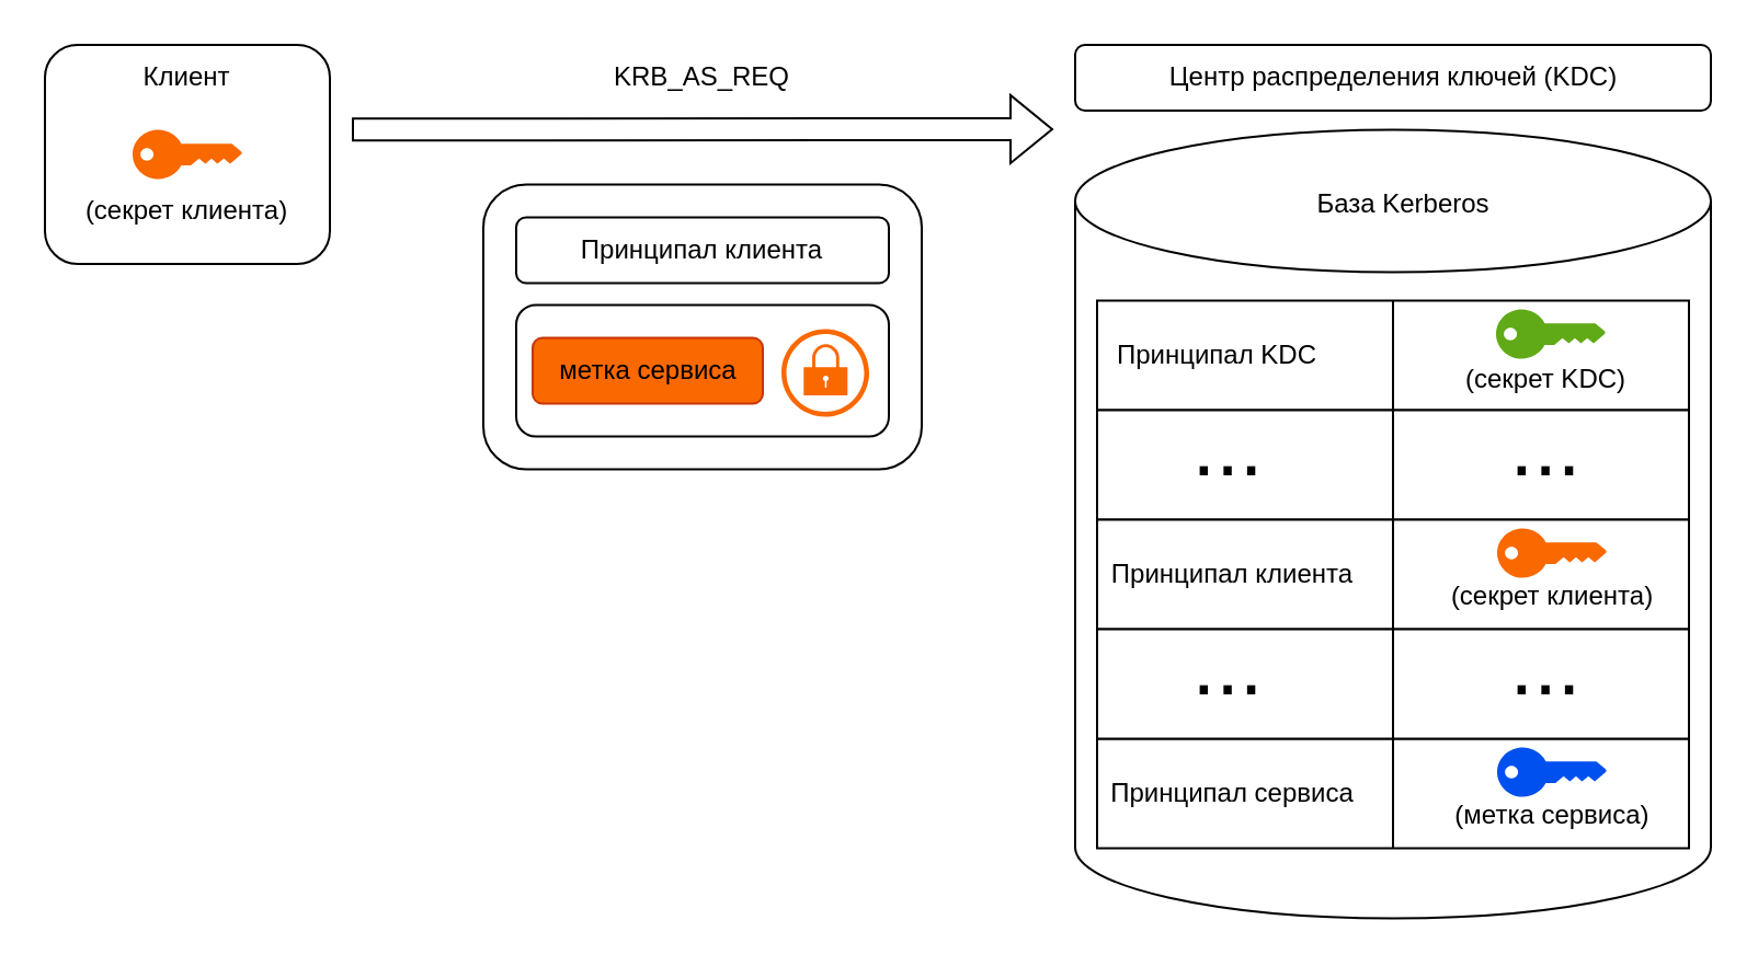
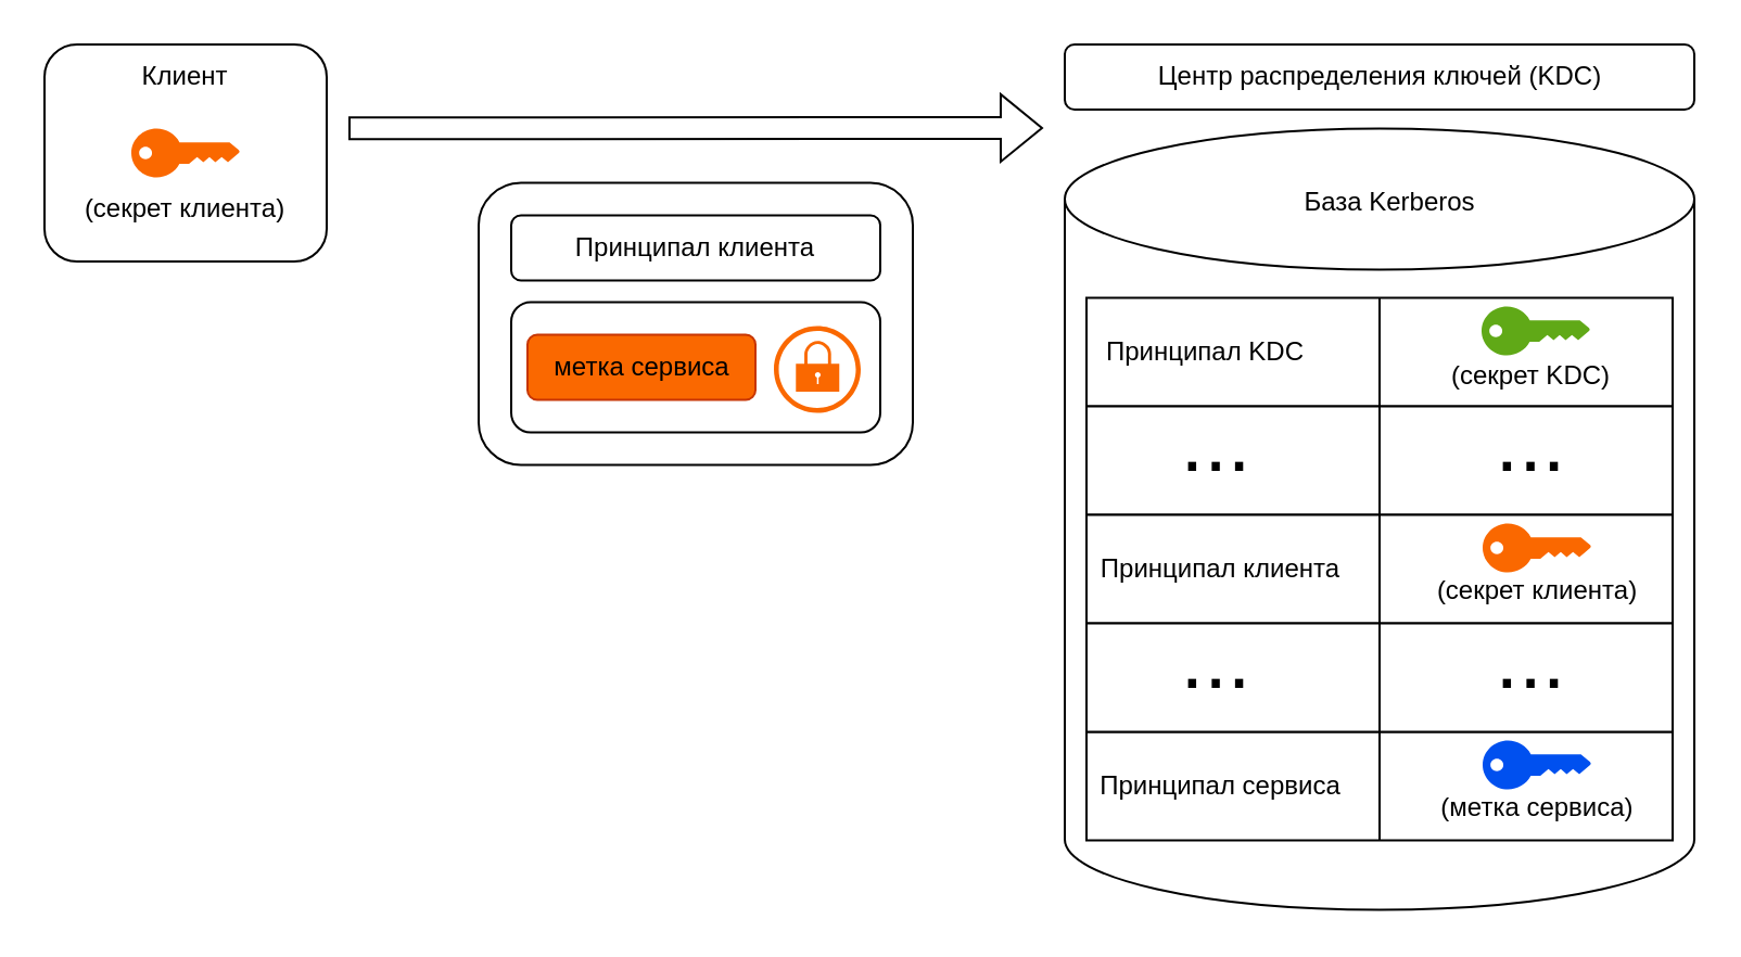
  <mxCell id="0" />
  <mxCell id="1" parent="0" />
  <mxCell id="2" value="" style="rounded=1;whiteSpace=wrap;html=1;" vertex="1" parent="1"><mxGeometry x="20" y="20" width="130" height="100" as="geometry" /></mxCell>
  <mxCell id="3" value="" style="points=[[0,0.5,0],[0.24,0,0],[0.5,0.28,0],[0.995,0.475,0],[0.5,0.72,0],[0.24,1,0]];verticalLabelPosition=bottom;sketch=0;html=1;verticalAlign=top;aspect=fixed;align=center;pointerEvents=1;shape=mxgraph.cisco19.key;perimeterSpacing=1;fillColor=#fa6800;strokeColor=#C73500;labelBorderColor=none;labelBackgroundColor=none;strokeWidth=1;fontColor=#000000;" vertex="1" parent="1"><mxGeometry x="60" y="58.75" width="50" height="22.5" as="geometry" /></mxCell>
  <mxCell id="4" value="Клиент" style="text;html=1;strokeColor=none;fillColor=none;align=center;verticalAlign=middle;whiteSpace=wrap;rounded=0;labelBackgroundColor=none;labelBorderColor=none;sketch=0;" vertex="1" parent="1"><mxGeometry x="55" y="20" width="60" height="30" as="geometry" /></mxCell>
  <mxCell id="5" value="(секрет клиента)" style="text;html=1;strokeColor=none;fillColor=none;align=center;verticalAlign=middle;whiteSpace=wrap;rounded=0;labelBackgroundColor=none;labelBorderColor=none;sketch=0;" vertex="1" parent="1"><mxGeometry x="35" y="81.25" width="100" height="30" as="geometry" /></mxCell>
  <mxCell id="6" value="" style="rounded=1;whiteSpace=wrap;html=1;" vertex="1" parent="1"><mxGeometry x="490" y="20" width="290" height="30" as="geometry" /></mxCell>
  <mxCell id="7" value="Центр распределения ключей (KDC)" style="text;html=1;strokeColor=none;fillColor=none;align=center;verticalAlign=middle;whiteSpace=wrap;rounded=0;labelBackgroundColor=none;labelBorderColor=none;sketch=0;" vertex="1" parent="1"><mxGeometry x="517.5" y="20" width="235" height="30" as="geometry" /></mxCell>
  <mxCell id="8" value="" style="rounded=1;whiteSpace=wrap;html=1;labelBackgroundColor=none;labelBorderColor=none;sketch=0;strokeColor=default;strokeWidth=1;gradientColor=none;" vertex="1" parent="1"><mxGeometry x="220" y="83.75" width="200" height="130" as="geometry" /></mxCell>
- <mxCell id="9" value="KRB_AS_REQ" style="text;html=1;strokeColor=none;fillColor=none;align=center;verticalAlign=middle;whiteSpace=wrap;rounded=0;labelBackgroundColor=none;labelBorderColor=none;sketch=0;" vertex="1" parent="1"><mxGeometry x="270" y="20" width="100" height="30" as="geometry" /></mxCell>
  <mxCell id="10" value="Принципал клиента" style="rounded=1;whiteSpace=wrap;html=1;labelBackgroundColor=none;labelBorderColor=none;sketch=0;strokeColor=default;strokeWidth=1;gradientColor=none;" vertex="1" parent="1"><mxGeometry x="235" y="98.75" width="170" height="30" as="geometry" /></mxCell>
  <mxCell id="11" value="" style="rounded=1;whiteSpace=wrap;html=1;labelBackgroundColor=none;labelBorderColor=none;sketch=0;strokeColor=default;strokeWidth=1;gradientColor=none;" vertex="1" parent="1"><mxGeometry x="235" y="138.75" width="170" height="60" as="geometry" /></mxCell>
  <mxCell id="12" value="" style="sketch=0;points=[[0.5,0,0],[1,0.5,0],[0.5,1,0],[0,0.5,0],[0.145,0.145,0],[0.856,0.145,0],[0.855,0.856,0],[0.145,0.855,0]];verticalLabelPosition=bottom;html=1;verticalAlign=top;aspect=fixed;align=center;pointerEvents=1;shape=mxgraph.cisco19.lock;fillColor=#fa6800;strokeColor=#C73500;labelBackgroundColor=none;labelBorderColor=none;fontColor=#000000;" vertex="1" parent="1"><mxGeometry x="356" y="149.75" width="40" height="40" as="geometry" /></mxCell>
  <mxCell id="13" value="метка сервиса" style="rounded=1;whiteSpace=wrap;html=1;labelBackgroundColor=none;labelBorderColor=none;sketch=0;strokeColor=#C73500;strokeWidth=1;fillColor=#fa6800;fontColor=#000000;" vertex="1" parent="1"><mxGeometry x="242.5" y="153.75" width="105" height="30" as="geometry" /></mxCell>
  <mxCell id="14" value="" style="shape=flexArrow;endArrow=classic;html=1;rounded=0;" edge="1" parent="1"><mxGeometry width="50" height="50" relative="1" as="geometry"><mxPoint x="160" y="58.65" as="sourcePoint" /><mxPoint x="480" y="58.47" as="targetPoint" /></mxGeometry></mxCell>
  <mxCell id="15" value="" style="shape=cylinder3;whiteSpace=wrap;html=1;boundedLbl=1;backgroundOutline=1;size=32.5;labelBackgroundColor=none;labelBorderColor=none;sketch=0;strokeColor=default;strokeWidth=1;gradientColor=none;" vertex="1" parent="1"><mxGeometry x="490" y="58.75" width="290" height="360" as="geometry" /></mxCell>
  <mxCell id="16" value="База Kerberos" style="text;html=1;strokeColor=none;fillColor=none;align=center;verticalAlign=middle;whiteSpace=wrap;rounded=0;labelBackgroundColor=none;labelBorderColor=none;sketch=0;" vertex="1" parent="1"><mxGeometry x="590" y="77.5" width="100" height="30" as="geometry" /></mxCell>
  <mxCell id="17" value="" style="rounded=0;whiteSpace=wrap;html=1;labelBackgroundColor=none;labelBorderColor=none;sketch=0;strokeColor=default;strokeWidth=1;gradientColor=none;" vertex="1" parent="1"><mxGeometry x="500" y="136.75" width="270" height="50" as="geometry" /></mxCell>
  <mxCell id="18" value="" style="points=[[0,0.5,0],[0.24,0,0],[0.5,0.28,0],[0.995,0.475,0],[0.5,0.72,0],[0.24,1,0]];verticalLabelPosition=bottom;sketch=0;html=1;verticalAlign=top;aspect=fixed;align=center;pointerEvents=1;shape=mxgraph.cisco19.key;perimeterSpacing=1;fillColor=#60a917;strokeColor=#2D7600;labelBorderColor=none;labelBackgroundColor=none;strokeWidth=1;fontColor=#ffffff;" vertex="1" parent="1"><mxGeometry x="682" y="140.75" width="50" height="22.5" as="geometry" /></mxCell>
  <mxCell id="19" value="(секрет KDC)" style="text;html=1;strokeColor=none;fillColor=none;align=center;verticalAlign=middle;whiteSpace=wrap;rounded=0;labelBackgroundColor=none;labelBorderColor=none;sketch=0;" vertex="1" parent="1"><mxGeometry x="655" y="161.75" width="100" height="22.5" as="geometry" /></mxCell>
  <mxCell id="20" value="Принципал KDC" style="text;html=1;strokeColor=none;fillColor=none;align=center;verticalAlign=middle;whiteSpace=wrap;rounded=0;labelBackgroundColor=none;labelBorderColor=none;sketch=0;" vertex="1" parent="1"><mxGeometry x="500" y="146.75" width="110" height="30" as="geometry" /></mxCell>
  <mxCell id="21" value="" style="rounded=0;whiteSpace=wrap;html=1;labelBackgroundColor=none;labelBorderColor=none;sketch=0;strokeColor=default;strokeWidth=1;gradientColor=none;" vertex="1" parent="1"><mxGeometry x="500" y="186.75" width="270" height="50" as="geometry" /></mxCell>
  <mxCell id="22" value="" style="rounded=0;whiteSpace=wrap;html=1;labelBackgroundColor=none;labelBorderColor=none;sketch=0;strokeColor=default;strokeWidth=1;gradientColor=none;" vertex="1" parent="1"><mxGeometry x="500" y="236.75" width="270" height="50" as="geometry" /></mxCell>
  <mxCell id="23" value="" style="points=[[0,0.5,0],[0.24,0,0],[0.5,0.28,0],[0.995,0.475,0],[0.5,0.72,0],[0.24,1,0]];verticalLabelPosition=bottom;sketch=0;html=1;verticalAlign=top;aspect=fixed;align=center;pointerEvents=1;shape=mxgraph.cisco19.key;perimeterSpacing=1;fillColor=#fa6800;strokeColor=#C73500;labelBorderColor=none;labelBackgroundColor=none;strokeWidth=1;fontColor=#000000;" vertex="1" parent="1"><mxGeometry x="682.5" y="240.75" width="50" height="22.5" as="geometry" /></mxCell>
  <mxCell id="24" value="(секрет клиента)" style="text;html=1;strokeColor=none;fillColor=none;align=center;verticalAlign=middle;whiteSpace=wrap;rounded=0;labelBackgroundColor=none;labelBorderColor=none;sketch=0;" vertex="1" parent="1"><mxGeometry x="657.5" y="257.25" width="100" height="30" as="geometry" /></mxCell>
  <mxCell id="25" value="..." style="text;html=1;strokeColor=none;fillColor=none;align=center;verticalAlign=middle;whiteSpace=wrap;rounded=0;labelBackgroundColor=none;labelBorderColor=none;sketch=0;fontSize=39;" vertex="1" parent="1"><mxGeometry x="530" y="188.75" width="60" height="30" as="geometry" /></mxCell>
  <mxCell id="26" value="Принципал клиента" style="text;html=1;strokeColor=none;fillColor=none;align=center;verticalAlign=middle;whiteSpace=wrap;rounded=0;labelBackgroundColor=none;labelBorderColor=none;sketch=0;" vertex="1" parent="1"><mxGeometry x="502" y="246.75" width="120" height="30" as="geometry" /></mxCell>
  <mxCell id="27" value="..." style="text;html=1;strokeColor=none;fillColor=none;align=center;verticalAlign=middle;whiteSpace=wrap;rounded=0;labelBackgroundColor=none;labelBorderColor=none;sketch=0;fontSize=39;" vertex="1" parent="1"><mxGeometry x="675" y="188.75" width="60" height="30" as="geometry" /></mxCell>
  <mxCell id="28" value="" style="rounded=0;whiteSpace=wrap;html=1;labelBackgroundColor=none;labelBorderColor=none;sketch=0;strokeColor=default;strokeWidth=1;gradientColor=none;" vertex="1" parent="1"><mxGeometry x="500" y="336.75" width="270" height="50" as="geometry" /></mxCell>
  <mxCell id="29" value="" style="points=[[0,0.5,0],[0.24,0,0],[0.5,0.28,0],[0.995,0.475,0],[0.5,0.72,0],[0.24,1,0]];verticalLabelPosition=bottom;sketch=0;html=1;verticalAlign=top;aspect=fixed;align=center;pointerEvents=1;shape=mxgraph.cisco19.key;perimeterSpacing=1;fillColor=#0050ef;strokeColor=#001DBC;labelBorderColor=none;labelBackgroundColor=none;strokeWidth=1;fontColor=#ffffff;" vertex="1" parent="1"><mxGeometry x="682.5" y="340.75" width="50" height="22.5" as="geometry" /></mxCell>
  <mxCell id="30" value="(метка сервиса)" style="text;html=1;strokeColor=none;fillColor=none;align=center;verticalAlign=middle;whiteSpace=wrap;rounded=0;labelBackgroundColor=none;labelBorderColor=none;sketch=0;" vertex="1" parent="1"><mxGeometry x="657.5" y="357.25" width="100" height="30" as="geometry" /></mxCell>
  <mxCell id="31" value="Принципал сервиса" style="text;html=1;strokeColor=none;fillColor=none;align=center;verticalAlign=middle;whiteSpace=wrap;rounded=0;labelBackgroundColor=none;labelBorderColor=none;sketch=0;" vertex="1" parent="1"><mxGeometry x="502" y="346.75" width="120" height="30" as="geometry" /></mxCell>
  <mxCell id="32" value="" style="rounded=0;whiteSpace=wrap;html=1;labelBackgroundColor=none;labelBorderColor=none;sketch=0;strokeColor=default;strokeWidth=1;gradientColor=none;" vertex="1" parent="1"><mxGeometry x="500" y="286.75" width="270" height="50" as="geometry" /></mxCell>
  <mxCell id="33" value="..." style="text;html=1;strokeColor=none;fillColor=none;align=center;verticalAlign=middle;whiteSpace=wrap;rounded=0;labelBackgroundColor=none;labelBorderColor=none;sketch=0;fontSize=39;" vertex="1" parent="1"><mxGeometry x="530" y="288.75" width="60" height="30" as="geometry" /></mxCell>
  <mxCell id="34" value="..." style="text;html=1;strokeColor=none;fillColor=none;align=center;verticalAlign=middle;whiteSpace=wrap;rounded=0;labelBackgroundColor=none;labelBorderColor=none;sketch=0;fontSize=39;" vertex="1" parent="1"><mxGeometry x="675" y="288.75" width="60" height="30" as="geometry" /></mxCell>
  <mxCell id="35" value="" style="endArrow=none;html=1;rounded=0;fontSize=39;entryX=0.5;entryY=0;entryDx=0;entryDy=0;exitX=0.5;exitY=1;exitDx=0;exitDy=0;" edge="1" parent="1" source="28" target="17"><mxGeometry width="50" height="50" relative="1" as="geometry"><mxPoint x="220" y="276.75" as="sourcePoint" /><mxPoint x="270" y="226.75" as="targetPoint" /></mxGeometry></mxCell>
